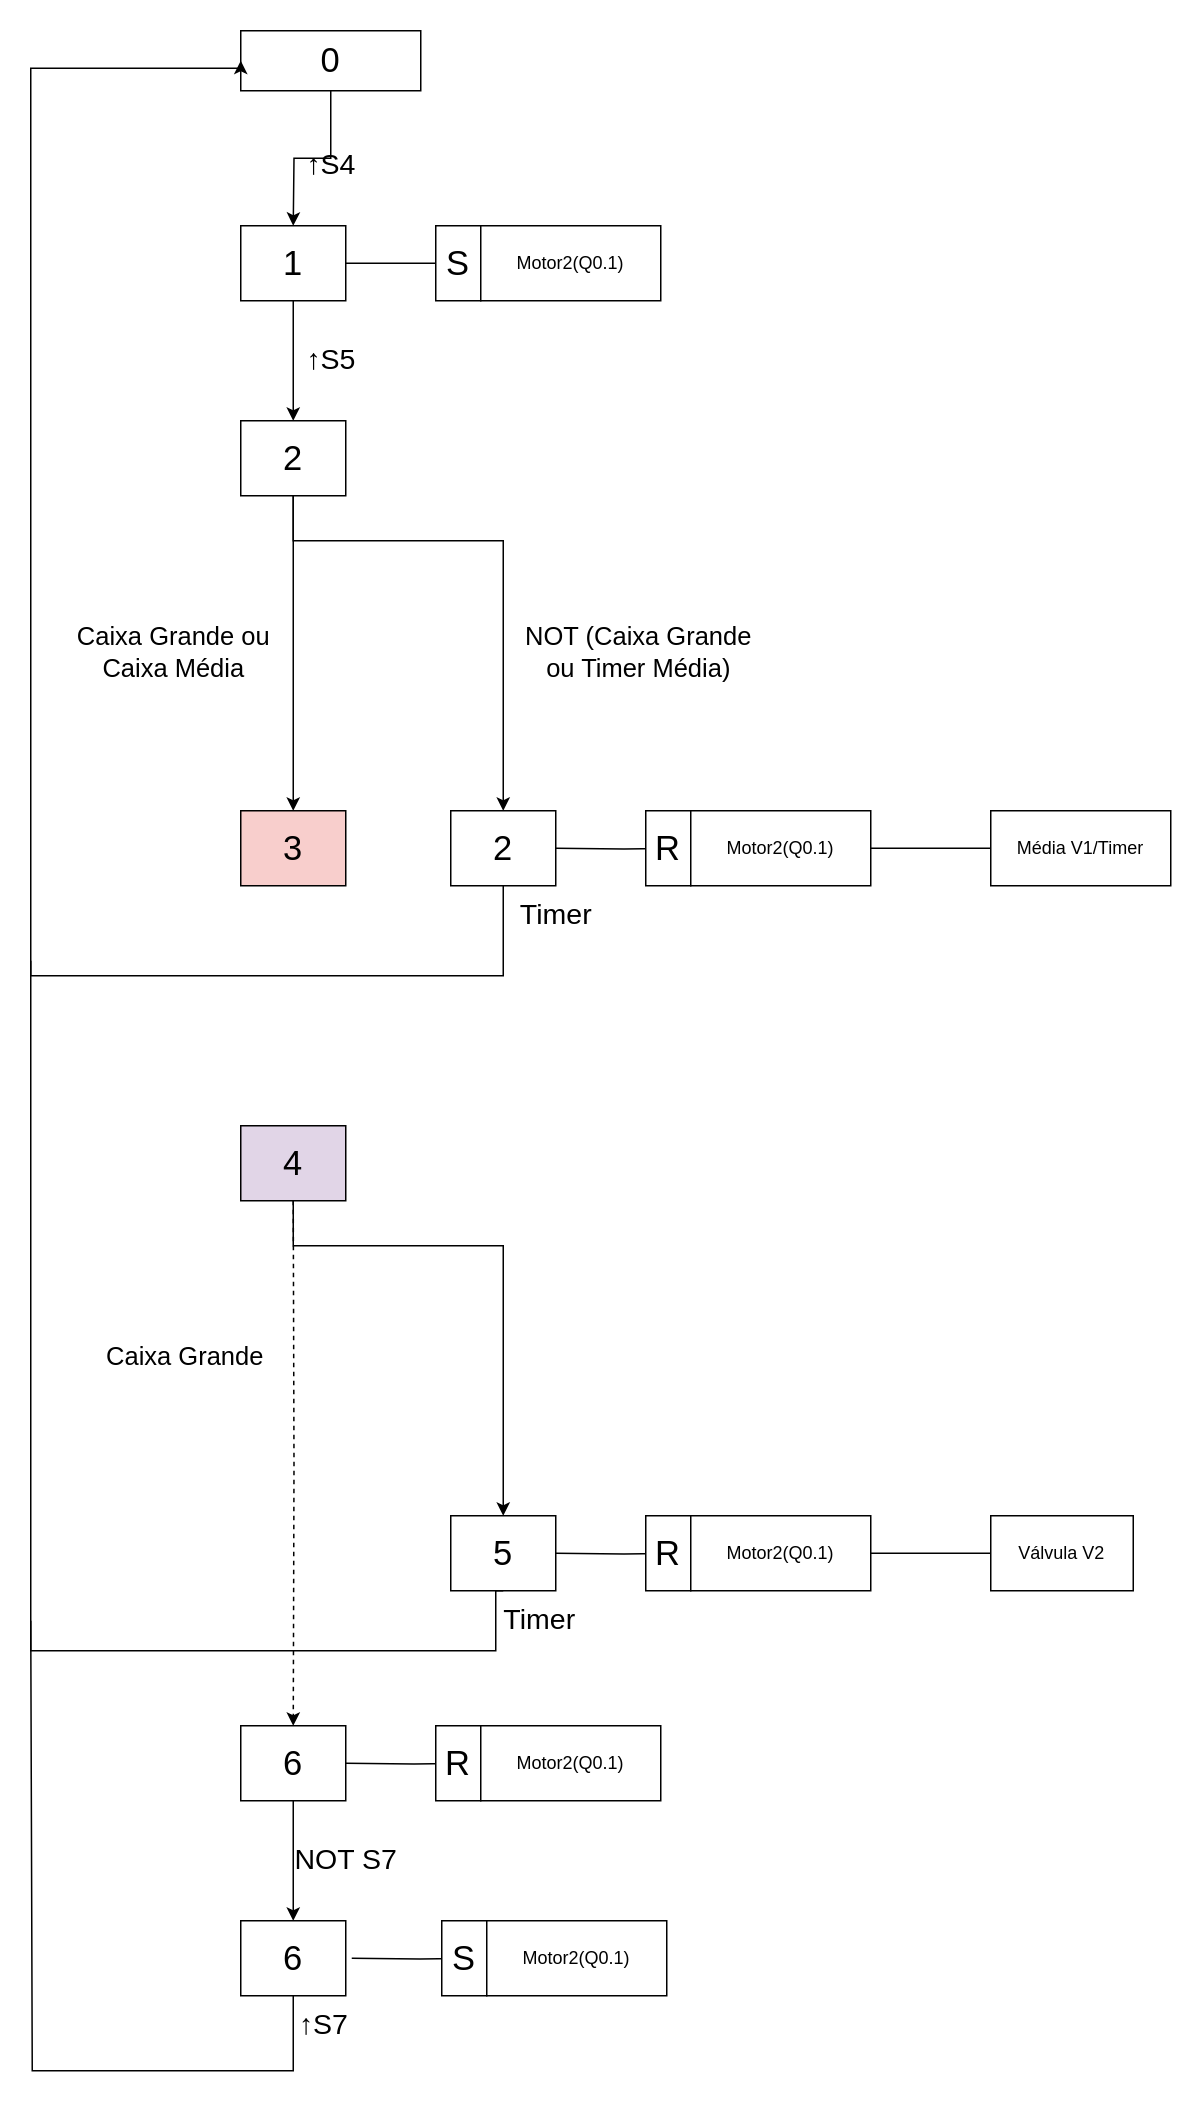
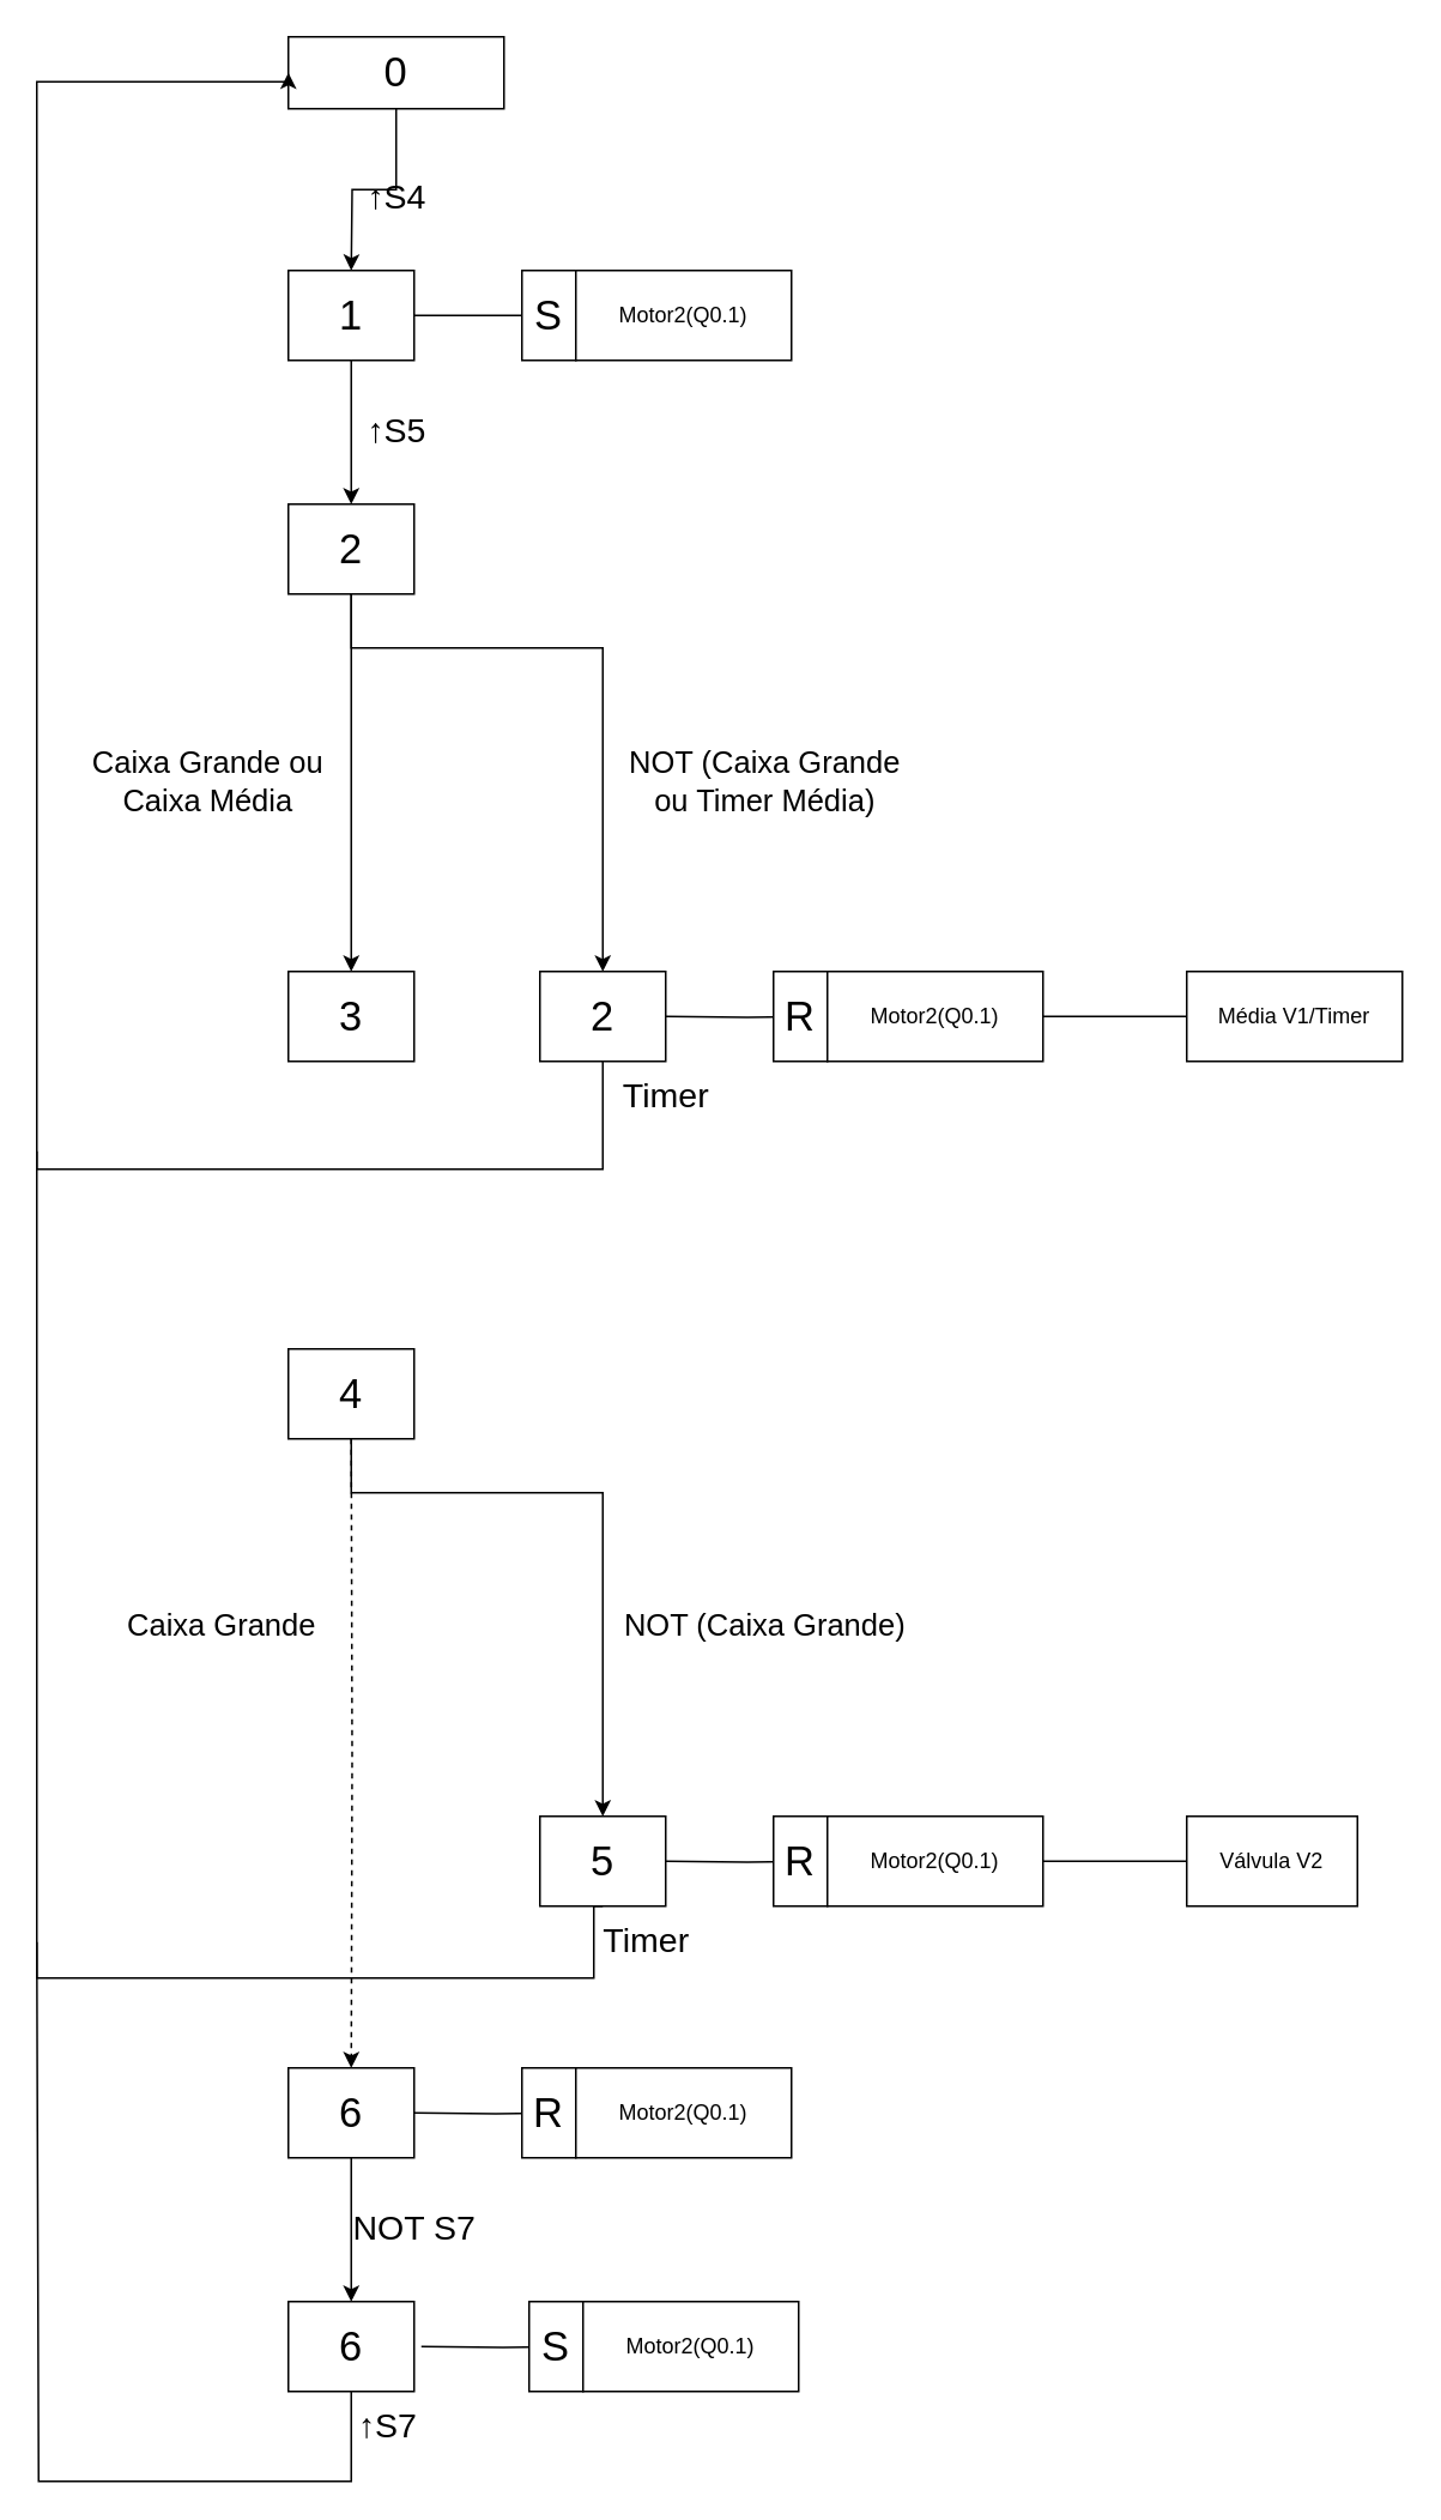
  <mxCell id="0" />
  <mxCell id="1" parent="0" />
  <mxCell id="2" value="" style="edgeStyle=orthogonalEdgeStyle;rounded=0;orthogonalLoop=1;jettySize=auto;html=1;" edge="1" parent="1" source="3"><mxGeometry relative="1" as="geometry"><mxPoint x="195" y="150" as="targetPoint" /></mxGeometry></mxCell>
  <mxCell id="3" value="&lt;font style=&quot;font-size: 23px;&quot;&gt;0&lt;/font&gt;" style="rounded=0;whiteSpace=wrap;html=1;" vertex="1" parent="1"><mxGeometry x="160" y="20" width="120" height="40" as="geometry" /></mxCell>
  <mxCell id="4" value="&lt;font style=&quot;font-size: 19px;&quot;&gt;↑S4&lt;/font&gt;" style="text;html=1;align=center;verticalAlign=middle;resizable=0;points=[];autosize=1;strokeColor=none;fillColor=none;" vertex="1" parent="1"><mxGeometry x="190" y="90" width="60" height="40" as="geometry" /></mxCell>
  <mxCell id="5" value="" style="edgeStyle=orthogonalEdgeStyle;rounded=0;orthogonalLoop=1;jettySize=auto;html=1;" edge="1" parent="1" source="7" target="9"><mxGeometry relative="1" as="geometry" /></mxCell>
  <mxCell id="6" value="" style="edgeStyle=orthogonalEdgeStyle;rounded=0;orthogonalLoop=1;jettySize=auto;html=1;" edge="1" parent="1" source="7" target="12"><mxGeometry relative="1" as="geometry" /></mxCell>
  <mxCell id="7" value="&lt;font style=&quot;font-size: 23px;&quot;&gt;1&lt;/font&gt;" style="rounded=0;whiteSpace=wrap;html=1;" vertex="1" parent="1"><mxGeometry x="160" y="150" width="70" height="50" as="geometry" /></mxCell>
  <mxCell id="8" value="&lt;font style=&quot;font-size: 23px;&quot;&gt;S&lt;/font&gt;" style="rounded=0;whiteSpace=wrap;html=1;" vertex="1" parent="1"><mxGeometry x="290" y="150" width="30" height="50" as="geometry" /></mxCell>
  <mxCell id="9" value="Motor2(Q0.1)" style="rounded=0;whiteSpace=wrap;html=1;" vertex="1" parent="1"><mxGeometry x="320" y="150" width="120" height="50" as="geometry" /></mxCell>
  <mxCell id="10" style="edgeStyle=orthogonalEdgeStyle;rounded=0;orthogonalLoop=1;jettySize=auto;html=1;exitX=0.5;exitY=1;exitDx=0;exitDy=0;entryX=0.5;entryY=0;entryDx=0;entryDy=0;" edge="1" parent="1" source="12" target="15"><mxGeometry relative="1" as="geometry" /></mxCell>
  <mxCell id="11" value="" style="edgeStyle=orthogonalEdgeStyle;rounded=0;orthogonalLoop=1;jettySize=auto;html=1;" edge="1" parent="1" source="12" target="17"><mxGeometry relative="1" as="geometry"><Array as="points"><mxPoint x="195" y="360" /><mxPoint x="335" y="360" /></Array></mxGeometry></mxCell>
  <mxCell id="12" value="&lt;font style=&quot;font-size: 23px;&quot;&gt;2&lt;/font&gt;" style="rounded=0;whiteSpace=wrap;html=1;" vertex="1" parent="1"><mxGeometry x="160" y="280" width="70" height="50" as="geometry" /></mxCell>
  <mxCell id="13" value="&lt;font style=&quot;font-size: 19px;&quot;&gt;↑S5&lt;/font&gt;" style="text;html=1;align=center;verticalAlign=middle;resizable=0;points=[];autosize=1;strokeColor=none;fillColor=none;" vertex="1" parent="1"><mxGeometry x="190" y="220" width="60" height="40" as="geometry" /></mxCell>
  <mxCell id="14" value="&lt;font style=&quot;font-size: 17px;&quot;&gt;Caixa Grande ou&lt;br&gt;Caixa Média&lt;br&gt;&lt;/font&gt;" style="text;html=1;align=center;verticalAlign=middle;resizable=0;points=[];autosize=1;strokeColor=none;fillColor=none;" vertex="1" parent="1"><mxGeometry x="40" y="410" width="150" height="50" as="geometry" /></mxCell>
- <mxCell id="15" value="&lt;font style=&quot;font-size: 23px;&quot;&gt;3&lt;/font&gt;" style="rounded=0;whiteSpace=wrap;html=1;fillColor=#f8cecc;" vertex="1" parent="1"><mxGeometry x="160" y="540" width="70" height="50" as="geometry" /></mxCell>
+ <mxCell id="15" value="&lt;font style=&quot;font-size: 23px;&quot;&gt;3&lt;/font&gt;" style="rounded=0;whiteSpace=wrap;html=1;" vertex="1" parent="1"><mxGeometry x="160" y="540" width="70" height="50" as="geometry" /></mxCell>
  <mxCell id="16" style="edgeStyle=orthogonalEdgeStyle;rounded=0;orthogonalLoop=1;jettySize=auto;html=1;exitX=0.5;exitY=1;exitDx=0;exitDy=0;entryX=0;entryY=0.5;entryDx=0;entryDy=0;" edge="1" parent="1" source="17" target="3"><mxGeometry relative="1" as="geometry"><Array as="points"><mxPoint x="335" y="650" /><mxPoint x="20" y="650" /><mxPoint x="20" y="45" /></Array></mxGeometry></mxCell>
  <mxCell id="17" value="&lt;font style=&quot;font-size: 23px;&quot;&gt;2&lt;/font&gt;" style="rounded=0;whiteSpace=wrap;html=1;" vertex="1" parent="1"><mxGeometry x="300" y="540" width="70" height="50" as="geometry" /></mxCell>
  <mxCell id="18" value="&lt;font style=&quot;font-size: 17px;&quot;&gt;NOT (Caixa Grande &lt;br&gt;ou Timer Média)&lt;br&gt;&lt;/font&gt;" style="text;html=1;align=center;verticalAlign=middle;resizable=0;points=[];autosize=1;strokeColor=none;fillColor=none;" vertex="1" parent="1"><mxGeometry x="340" y="410" width="170" height="50" as="geometry" /></mxCell>
  <mxCell id="19" value="" style="edgeStyle=orthogonalEdgeStyle;rounded=0;orthogonalLoop=1;jettySize=auto;html=1;" edge="1" parent="1" target="22"><mxGeometry relative="1" as="geometry"><mxPoint x="370" y="565" as="sourcePoint" /></mxGeometry></mxCell>
  <mxCell id="20" value="&lt;font style=&quot;font-size: 23px;&quot;&gt;R&lt;/font&gt;" style="rounded=0;whiteSpace=wrap;html=1;" vertex="1" parent="1"><mxGeometry x="430" y="540" width="30" height="50" as="geometry" /></mxCell>
  <mxCell id="21" value="" style="edgeStyle=orthogonalEdgeStyle;rounded=0;orthogonalLoop=1;jettySize=auto;html=1;endArrow=none;endFill=0;" edge="1" parent="1" source="22" target="23"><mxGeometry relative="1" as="geometry" /></mxCell>
  <mxCell id="22" value="Motor2(Q0.1)" style="rounded=0;whiteSpace=wrap;html=1;" vertex="1" parent="1"><mxGeometry x="460" y="540" width="120" height="50" as="geometry" /></mxCell>
  <mxCell id="23" value="Média V1/Timer" style="rounded=0;whiteSpace=wrap;html=1;" vertex="1" parent="1"><mxGeometry x="660" y="540" width="120" height="50" as="geometry" /></mxCell>
- <mxCell id="24" value="&lt;font style=&quot;font-size: 23px;&quot;&gt;4&lt;/font&gt;" style="rounded=0;whiteSpace=wrap;html=1;fillColor=#e1d5e7;" vertex="1" parent="1"><mxGeometry x="160" y="750" width="70" height="50" as="geometry" /></mxCell>
+ <mxCell id="24" value="&lt;font style=&quot;font-size: 23px;&quot;&gt;4&lt;/font&gt;" style="rounded=0;whiteSpace=wrap;html=1;" vertex="1" parent="1"><mxGeometry x="160" y="750" width="70" height="50" as="geometry" /></mxCell>
  <mxCell id="25" style="edgeStyle=orthogonalEdgeStyle;rounded=0;orthogonalLoop=1;jettySize=auto;html=1;exitX=0.5;exitY=1;exitDx=0;exitDy=0;entryX=0.5;entryY=0;entryDx=0;entryDy=0;dashed=1;" edge="1" parent="1" target="29"><mxGeometry relative="1" as="geometry"><mxPoint x="195" y="800" as="sourcePoint" /></mxGeometry></mxCell>
  <mxCell id="26" value="" style="edgeStyle=orthogonalEdgeStyle;rounded=0;orthogonalLoop=1;jettySize=auto;html=1;" edge="1" parent="1" target="31"><mxGeometry relative="1" as="geometry"><mxPoint x="195" y="800" as="sourcePoint" /><Array as="points"><mxPoint x="195" y="830" /><mxPoint x="335" y="830" /></Array></mxGeometry></mxCell>
  <mxCell id="27" value="&lt;font style=&quot;font-size: 17px;&quot;&gt;Caixa Grande&amp;nbsp;&lt;br&gt;&lt;/font&gt;" style="text;html=1;align=center;verticalAlign=middle;resizable=0;points=[];autosize=1;strokeColor=none;fillColor=none;" vertex="1" parent="1"><mxGeometry x="60" y="890" width="130" height="30" as="geometry" /></mxCell>
  <mxCell id="28" value="" style="edgeStyle=orthogonalEdgeStyle;rounded=0;orthogonalLoop=1;jettySize=auto;html=1;" edge="1" parent="1" source="29" target="42"><mxGeometry relative="1" as="geometry" /></mxCell>
  <mxCell id="29" value="&lt;font style=&quot;font-size: 23px;&quot;&gt;6&lt;/font&gt;" style="rounded=0;whiteSpace=wrap;html=1;" vertex="1" parent="1"><mxGeometry x="160" y="1150" width="70" height="50" as="geometry" /></mxCell>
  <mxCell id="30" style="edgeStyle=orthogonalEdgeStyle;rounded=0;orthogonalLoop=1;jettySize=auto;html=1;exitX=0.5;exitY=1;exitDx=0;exitDy=0;endArrow=none;endFill=0;" edge="1" parent="1" source="31"><mxGeometry relative="1" as="geometry"><mxPoint x="20" y="640" as="targetPoint" /><mxPoint x="245" y="1060" as="sourcePoint" /><Array as="points"><mxPoint x="330" y="1060" /><mxPoint x="330" y="1100" /><mxPoint x="20" y="1100" /></Array></mxGeometry></mxCell>
  <mxCell id="31" value="&lt;font style=&quot;font-size: 23px;&quot;&gt;5&lt;/font&gt;" style="rounded=0;whiteSpace=wrap;html=1;" vertex="1" parent="1"><mxGeometry x="300" y="1010" width="70" height="50" as="geometry" /></mxCell>
+ <mxCell id="32" value="&lt;font style=&quot;font-size: 17px;&quot;&gt;NOT (Caixa Grande)&lt;br&gt;&lt;/font&gt;" style="text;html=1;align=center;verticalAlign=middle;resizable=0;points=[];autosize=1;strokeColor=none;fillColor=none;" vertex="1" parent="1"><mxGeometry x="335" y="890" width="180" height="30" as="geometry" /></mxCell>
  <mxCell id="33" value="" style="edgeStyle=orthogonalEdgeStyle;rounded=0;orthogonalLoop=1;jettySize=auto;html=1;" edge="1" parent="1" target="36"><mxGeometry relative="1" as="geometry"><mxPoint x="370" y="1035" as="sourcePoint" /></mxGeometry></mxCell>
  <mxCell id="34" value="&lt;font style=&quot;font-size: 23px;&quot;&gt;R&lt;/font&gt;" style="rounded=0;whiteSpace=wrap;html=1;" vertex="1" parent="1"><mxGeometry x="430" y="1010" width="30" height="50" as="geometry" /></mxCell>
  <mxCell id="35" value="" style="edgeStyle=orthogonalEdgeStyle;rounded=0;orthogonalLoop=1;jettySize=auto;html=1;endArrow=none;endFill=0;" edge="1" parent="1" source="36" target="37"><mxGeometry relative="1" as="geometry" /></mxCell>
  <mxCell id="36" value="Motor2(Q0.1)" style="rounded=0;whiteSpace=wrap;html=1;" vertex="1" parent="1"><mxGeometry x="460" y="1010" width="120" height="50" as="geometry" /></mxCell>
  <mxCell id="37" value="Válvula V2" style="rounded=0;whiteSpace=wrap;html=1;" vertex="1" parent="1"><mxGeometry x="660" y="1010" width="95" height="50" as="geometry" /></mxCell>
  <mxCell id="38" value="" style="edgeStyle=orthogonalEdgeStyle;rounded=0;orthogonalLoop=1;jettySize=auto;html=1;" edge="1" parent="1" target="40"><mxGeometry relative="1" as="geometry"><mxPoint x="230" y="1175" as="sourcePoint" /></mxGeometry></mxCell>
  <mxCell id="39" value="&lt;font style=&quot;font-size: 23px;&quot;&gt;R&lt;/font&gt;" style="rounded=0;whiteSpace=wrap;html=1;" vertex="1" parent="1"><mxGeometry x="290" y="1150" width="30" height="50" as="geometry" /></mxCell>
  <mxCell id="40" value="Motor2(Q0.1)" style="rounded=0;whiteSpace=wrap;html=1;" vertex="1" parent="1"><mxGeometry x="320" y="1150" width="120" height="50" as="geometry" /></mxCell>
  <mxCell id="41" style="edgeStyle=orthogonalEdgeStyle;rounded=0;orthogonalLoop=1;jettySize=auto;html=1;exitX=0.5;exitY=1;exitDx=0;exitDy=0;endArrow=none;endFill=0;" edge="1" parent="1" source="42"><mxGeometry relative="1" as="geometry"><mxPoint x="20" y="1080" as="targetPoint" /><Array as="points"><mxPoint x="195" y="1380" /><mxPoint x="21" y="1380" /></Array></mxGeometry></mxCell>
  <mxCell id="42" value="&lt;font style=&quot;font-size: 23px;&quot;&gt;6&lt;/font&gt;" style="rounded=0;whiteSpace=wrap;html=1;" vertex="1" parent="1"><mxGeometry x="160" y="1280" width="70" height="50" as="geometry" /></mxCell>
  <mxCell id="43" value="&lt;font style=&quot;font-size: 19px;&quot;&gt;NOT S7&lt;/font&gt;" style="text;html=1;align=center;verticalAlign=middle;resizable=0;points=[];autosize=1;strokeColor=none;fillColor=none;" vertex="1" parent="1"><mxGeometry x="185" y="1220" width="90" height="40" as="geometry" /></mxCell>
  <mxCell id="44" value="" style="edgeStyle=orthogonalEdgeStyle;rounded=0;orthogonalLoop=1;jettySize=auto;html=1;" edge="1" parent="1" target="46"><mxGeometry relative="1" as="geometry"><mxPoint x="234" y="1305" as="sourcePoint" /></mxGeometry></mxCell>
  <mxCell id="45" value="&lt;font style=&quot;font-size: 23px;&quot;&gt;S&lt;/font&gt;" style="rounded=0;whiteSpace=wrap;html=1;" vertex="1" parent="1"><mxGeometry x="294" y="1280" width="30" height="50" as="geometry" /></mxCell>
  <mxCell id="46" value="Motor2(Q0.1)" style="rounded=0;whiteSpace=wrap;html=1;" vertex="1" parent="1"><mxGeometry x="324" y="1280" width="120" height="50" as="geometry" /></mxCell>
  <mxCell id="47" value="&lt;font style=&quot;font-size: 19px;&quot;&gt;Timer&lt;/font&gt;" style="text;html=1;align=center;verticalAlign=middle;resizable=0;points=[];autosize=1;strokeColor=none;fillColor=none;" vertex="1" parent="1"><mxGeometry x="335" y="590" width="70" height="40" as="geometry" /></mxCell>
  <mxCell id="48" value="&lt;font style=&quot;font-size: 19px;&quot;&gt;Timer&lt;/font&gt;" style="text;html=1;align=center;verticalAlign=middle;resizable=0;points=[];autosize=1;strokeColor=none;fillColor=none;" vertex="1" parent="1"><mxGeometry x="324" y="1060" width="70" height="40" as="geometry" /></mxCell>
  <mxCell id="49" value="&lt;font style=&quot;font-size: 19px;&quot;&gt;↑S7&lt;/font&gt;" style="text;html=1;align=center;verticalAlign=middle;resizable=0;points=[];autosize=1;strokeColor=none;fillColor=none;" vertex="1" parent="1"><mxGeometry x="185" y="1330" width="60" height="40" as="geometry" /></mxCell>
